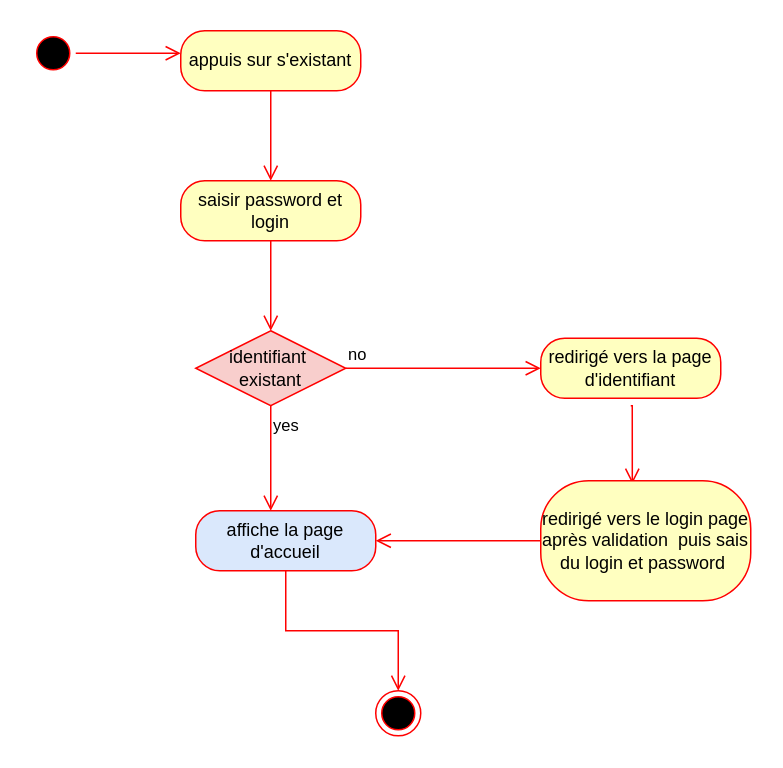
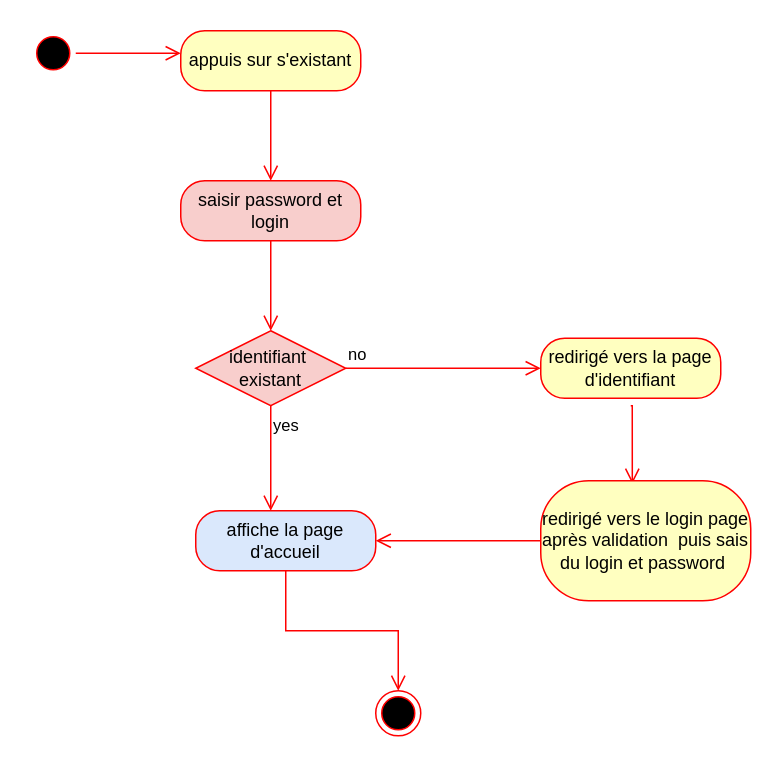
  <mxCell id="0" />
  <mxCell id="1" parent="0" />
  <mxCell id="2" value="" style="ellipse;html=1;shape=startState;fillColor=#000000;strokeColor=#ff0000;" parent="1" vertex="1"><mxGeometry x="20" y="20" width="30" height="30" as="geometry" /></mxCell>
  <mxCell id="3" value="" style="edgeStyle=orthogonalEdgeStyle;html=1;verticalAlign=bottom;endArrow=open;endSize=8;strokeColor=#ff0000;rounded=0;" parent="1" source="2" edge="1"><mxGeometry relative="1" as="geometry"><mxPoint x="120" y="35" as="targetPoint" /></mxGeometry></mxCell>
  <mxCell id="4" value="" style="ellipse;html=1;shape=endState;fillColor=#000000;strokeColor=#ff0000;" parent="1" vertex="1"><mxGeometry x="250" y="460" width="30" height="30" as="geometry" /></mxCell>
  <mxCell id="5" value="appuis sur s'existant" style="rounded=1;whiteSpace=wrap;html=1;arcSize=40;fontColor=#000000;fillColor=#ffffc0;strokeColor=#ff0000;" vertex="1" parent="1"><mxGeometry x="120" y="20" width="120" height="40" as="geometry" /></mxCell>
  <mxCell id="6" value="" style="edgeStyle=orthogonalEdgeStyle;html=1;verticalAlign=bottom;endArrow=open;endSize=8;strokeColor=#ff0000;rounded=0;" edge="1" source="5" parent="1"><mxGeometry relative="1" as="geometry"><mxPoint x="180" y="120" as="targetPoint" /></mxGeometry></mxCell>
- <mxCell id="7" value="saisir password et login" style="rounded=1;whiteSpace=wrap;html=1;arcSize=40;fontColor=#000000;fillColor=#ffffc0;strokeColor=#ff0000;" vertex="1" parent="1"><mxGeometry x="120" y="120" width="120" height="40" as="geometry" /></mxCell>
+ <mxCell id="7" value="saisir password et login" style="rounded=1;whiteSpace=wrap;html=1;arcSize=40;fontColor=#000000;fillColor=#f8cecc;strokeColor=#ff0000;" vertex="1" parent="1"><mxGeometry x="120" y="120" width="120" height="40" as="geometry" /></mxCell>
  <mxCell id="8" value="" style="edgeStyle=orthogonalEdgeStyle;html=1;verticalAlign=bottom;endArrow=open;endSize=8;strokeColor=#ff0000;rounded=0;" edge="1" source="7" parent="1"><mxGeometry relative="1" as="geometry"><mxPoint x="180" y="220" as="targetPoint" /></mxGeometry></mxCell>
  <mxCell id="9" value="identifiant&amp;nbsp; existant" style="rhombus;whiteSpace=wrap;html=1;fillColor=#f8cecc;strokeColor=#ff0000;" vertex="1" parent="1"><mxGeometry x="130" y="220" width="100" height="50" as="geometry" /></mxCell>
  <mxCell id="10" value="no" style="edgeStyle=orthogonalEdgeStyle;html=1;align=left;verticalAlign=bottom;endArrow=open;endSize=8;strokeColor=#ff0000;rounded=0;" edge="1" parent="1"><mxGeometry x="-1" relative="1" as="geometry"><mxPoint x="360" y="245" as="targetPoint" /><mxPoint x="230" y="245" as="sourcePoint" /><Array as="points"><mxPoint x="360" y="245" /></Array></mxGeometry></mxCell>
  <mxCell id="11" value="yes" style="edgeStyle=orthogonalEdgeStyle;html=1;align=left;verticalAlign=top;endArrow=open;endSize=8;strokeColor=#ff0000;rounded=0;" edge="1" source="9" parent="1"><mxGeometry x="-1" relative="1" as="geometry"><mxPoint x="180" y="340" as="targetPoint" /><Array as="points"><mxPoint x="180" y="280" /><mxPoint x="180" y="280" /></Array></mxGeometry></mxCell>
  <mxCell id="12" value="affiche la page d'accueil" style="rounded=1;whiteSpace=wrap;html=1;arcSize=40;fontColor=#000000;fillColor=#dae8fc;strokeColor=#ff0000;" vertex="1" parent="1"><mxGeometry x="130" y="340" width="120" height="40" as="geometry" /></mxCell>
  <mxCell id="13" value="" style="edgeStyle=orthogonalEdgeStyle;html=1;verticalAlign=bottom;endArrow=open;endSize=8;strokeColor=#ff0000;rounded=0;entryX=0.5;entryY=0;entryDx=0;entryDy=0;" edge="1" source="12" parent="1" target="4"><mxGeometry relative="1" as="geometry"><mxPoint x="190" y="440" as="targetPoint" /></mxGeometry></mxCell>
  <mxCell id="14" value="redirigé vers la page d'identifiant" style="rounded=1;whiteSpace=wrap;html=1;arcSize=40;fontColor=#000000;fillColor=#ffffc0;strokeColor=#ff0000;" vertex="1" parent="1"><mxGeometry x="360" y="225" width="120" height="40" as="geometry" /></mxCell>
  <mxCell id="15" value="" style="edgeStyle=orthogonalEdgeStyle;html=1;verticalAlign=bottom;endArrow=open;endSize=8;strokeColor=#ff0000;rounded=0;entryX=0.436;entryY=0.025;entryDx=0;entryDy=0;entryPerimeter=0;" edge="1" parent="1" target="16"><mxGeometry relative="1" as="geometry"><mxPoint x="422" y="320" as="targetPoint" /><mxPoint x="420" y="270" as="sourcePoint" /><Array as="points"><mxPoint x="421" y="270" /></Array></mxGeometry></mxCell>
  <mxCell id="16" value="redirigé vers le login page après validation&amp;nbsp; puis sais du login et password&amp;nbsp;" style="rounded=1;whiteSpace=wrap;html=1;arcSize=40;fontColor=#000000;fillColor=#ffffc0;strokeColor=#ff0000;" vertex="1" parent="1"><mxGeometry x="360" y="320" width="140" height="80" as="geometry" /></mxCell>
  <mxCell id="17" value="" style="edgeStyle=orthogonalEdgeStyle;html=1;verticalAlign=bottom;endArrow=open;endSize=8;strokeColor=#ff0000;rounded=0;entryX=1;entryY=0.5;entryDx=0;entryDy=0;" edge="1" source="16" parent="1" target="12"><mxGeometry relative="1" as="geometry"><mxPoint x="400" y="470" as="targetPoint" /></mxGeometry></mxCell>
